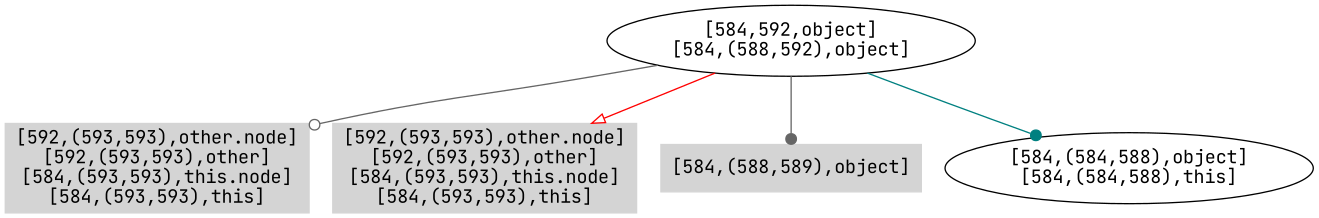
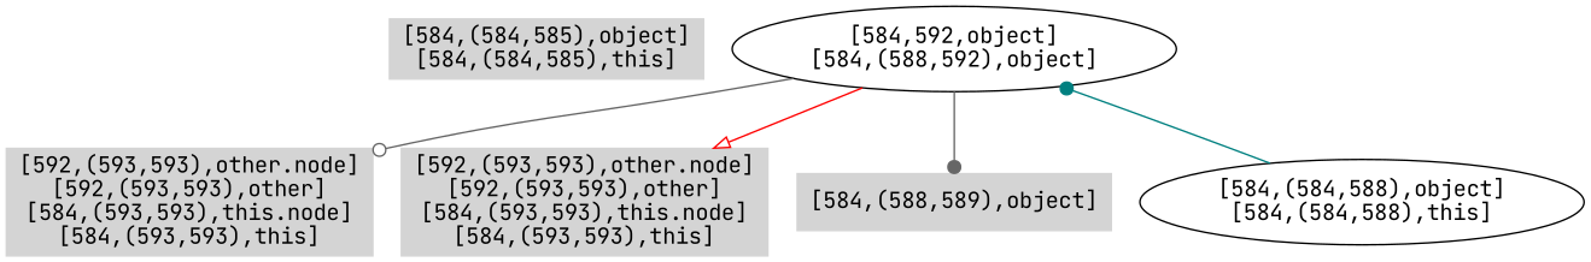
  digraph {
    fontname="JetBrains Mono"
    node [color=".0 .0 .83" fontname="JetBrains Mono" shape=box style=filled]
    edge [arrowhead=dot color=gray40 fontname="JetBrains Mono"]
+   n1 [label="[584,(584,585),object]\n[584,(584,585),this]"]
    n2 [label="[592,(593,593),other.node]\n[592,(593,593),other]\n[584,(593,593),this.node]\n[584,(593,593),this]"]
    n3 [label="[592,(593,593),other.node]\n[592,(593,593),other]\n[584,(593,593),this.node]\n[584,(593,593),this]"]
    n4 [label="[584,(588,589),object]"]
    n5 [label="[584,592,object]\n[584,(588,592),object]" color="" shape="" style=""]
    n6 [label="[584,(584,588),object]\n[584,(584,588),this]" color="" shape="" style=""]
    n5 -> n2 [arrowhead=odot]
    n5 -> n3 [arrowhead=onormal color=red]
    n5 -> n4
-   n5 -> n6 [color=teal]
+   n6 -> n5 [color=teal]
  }
